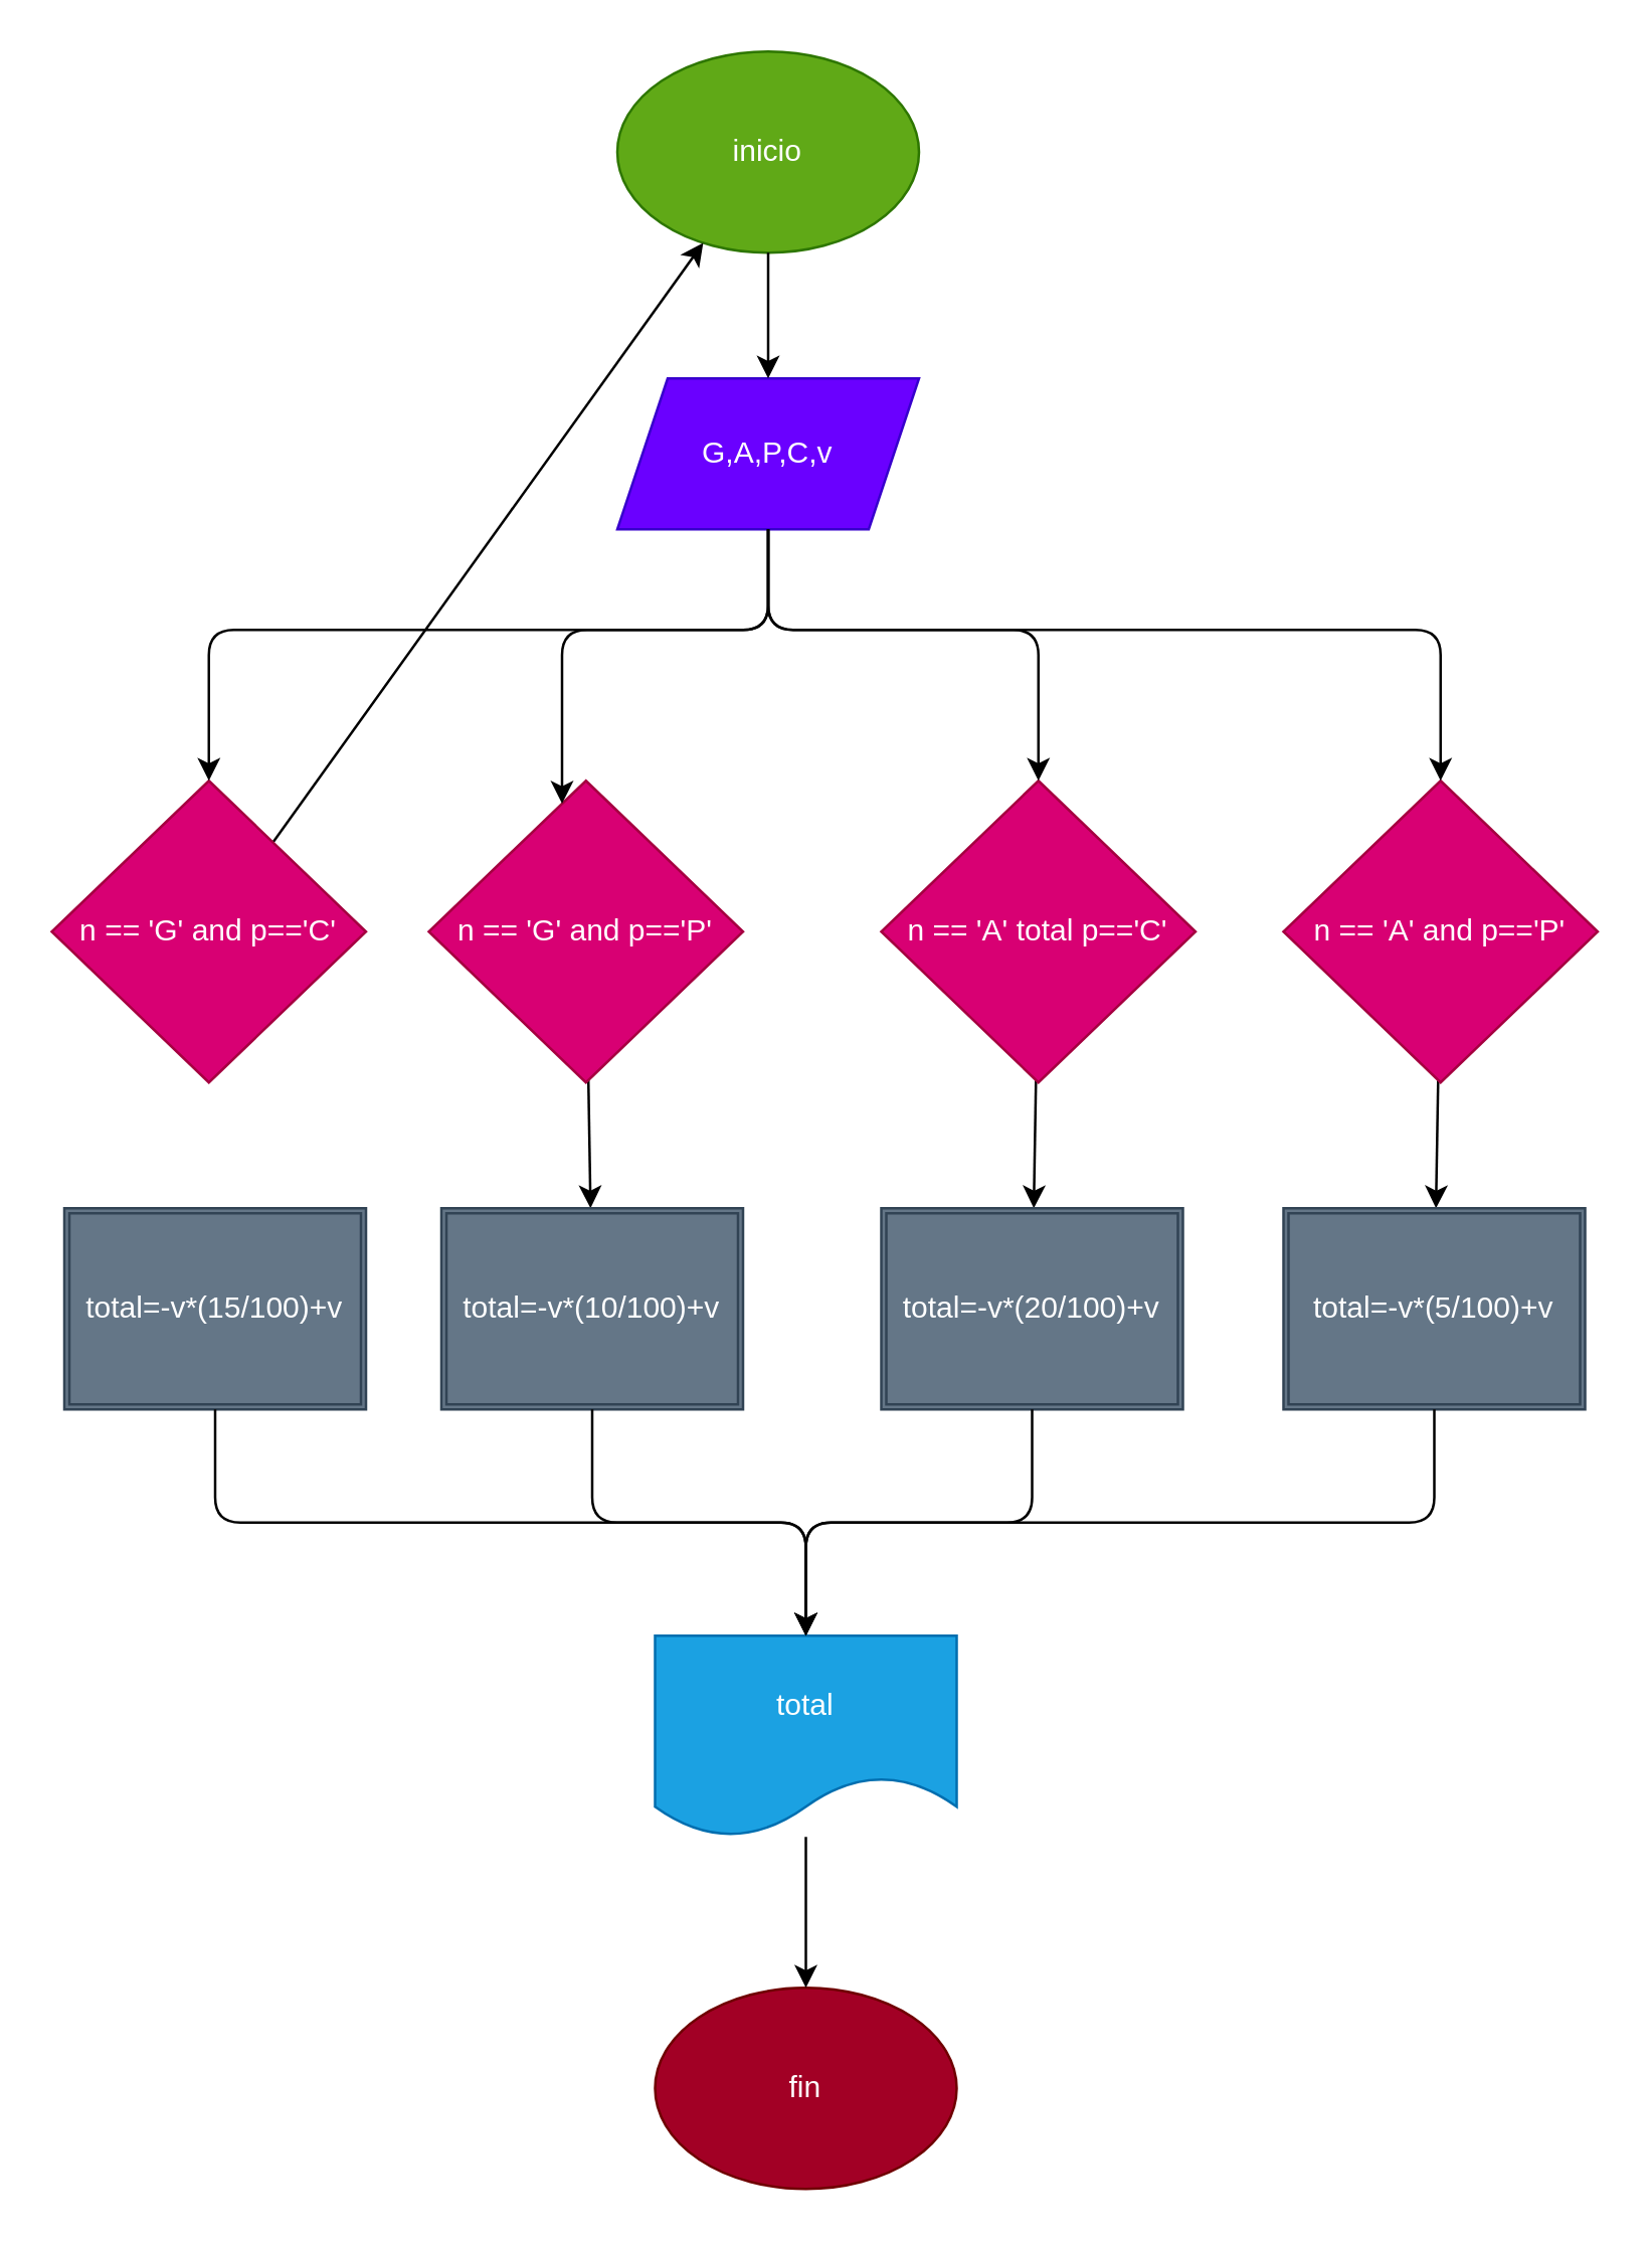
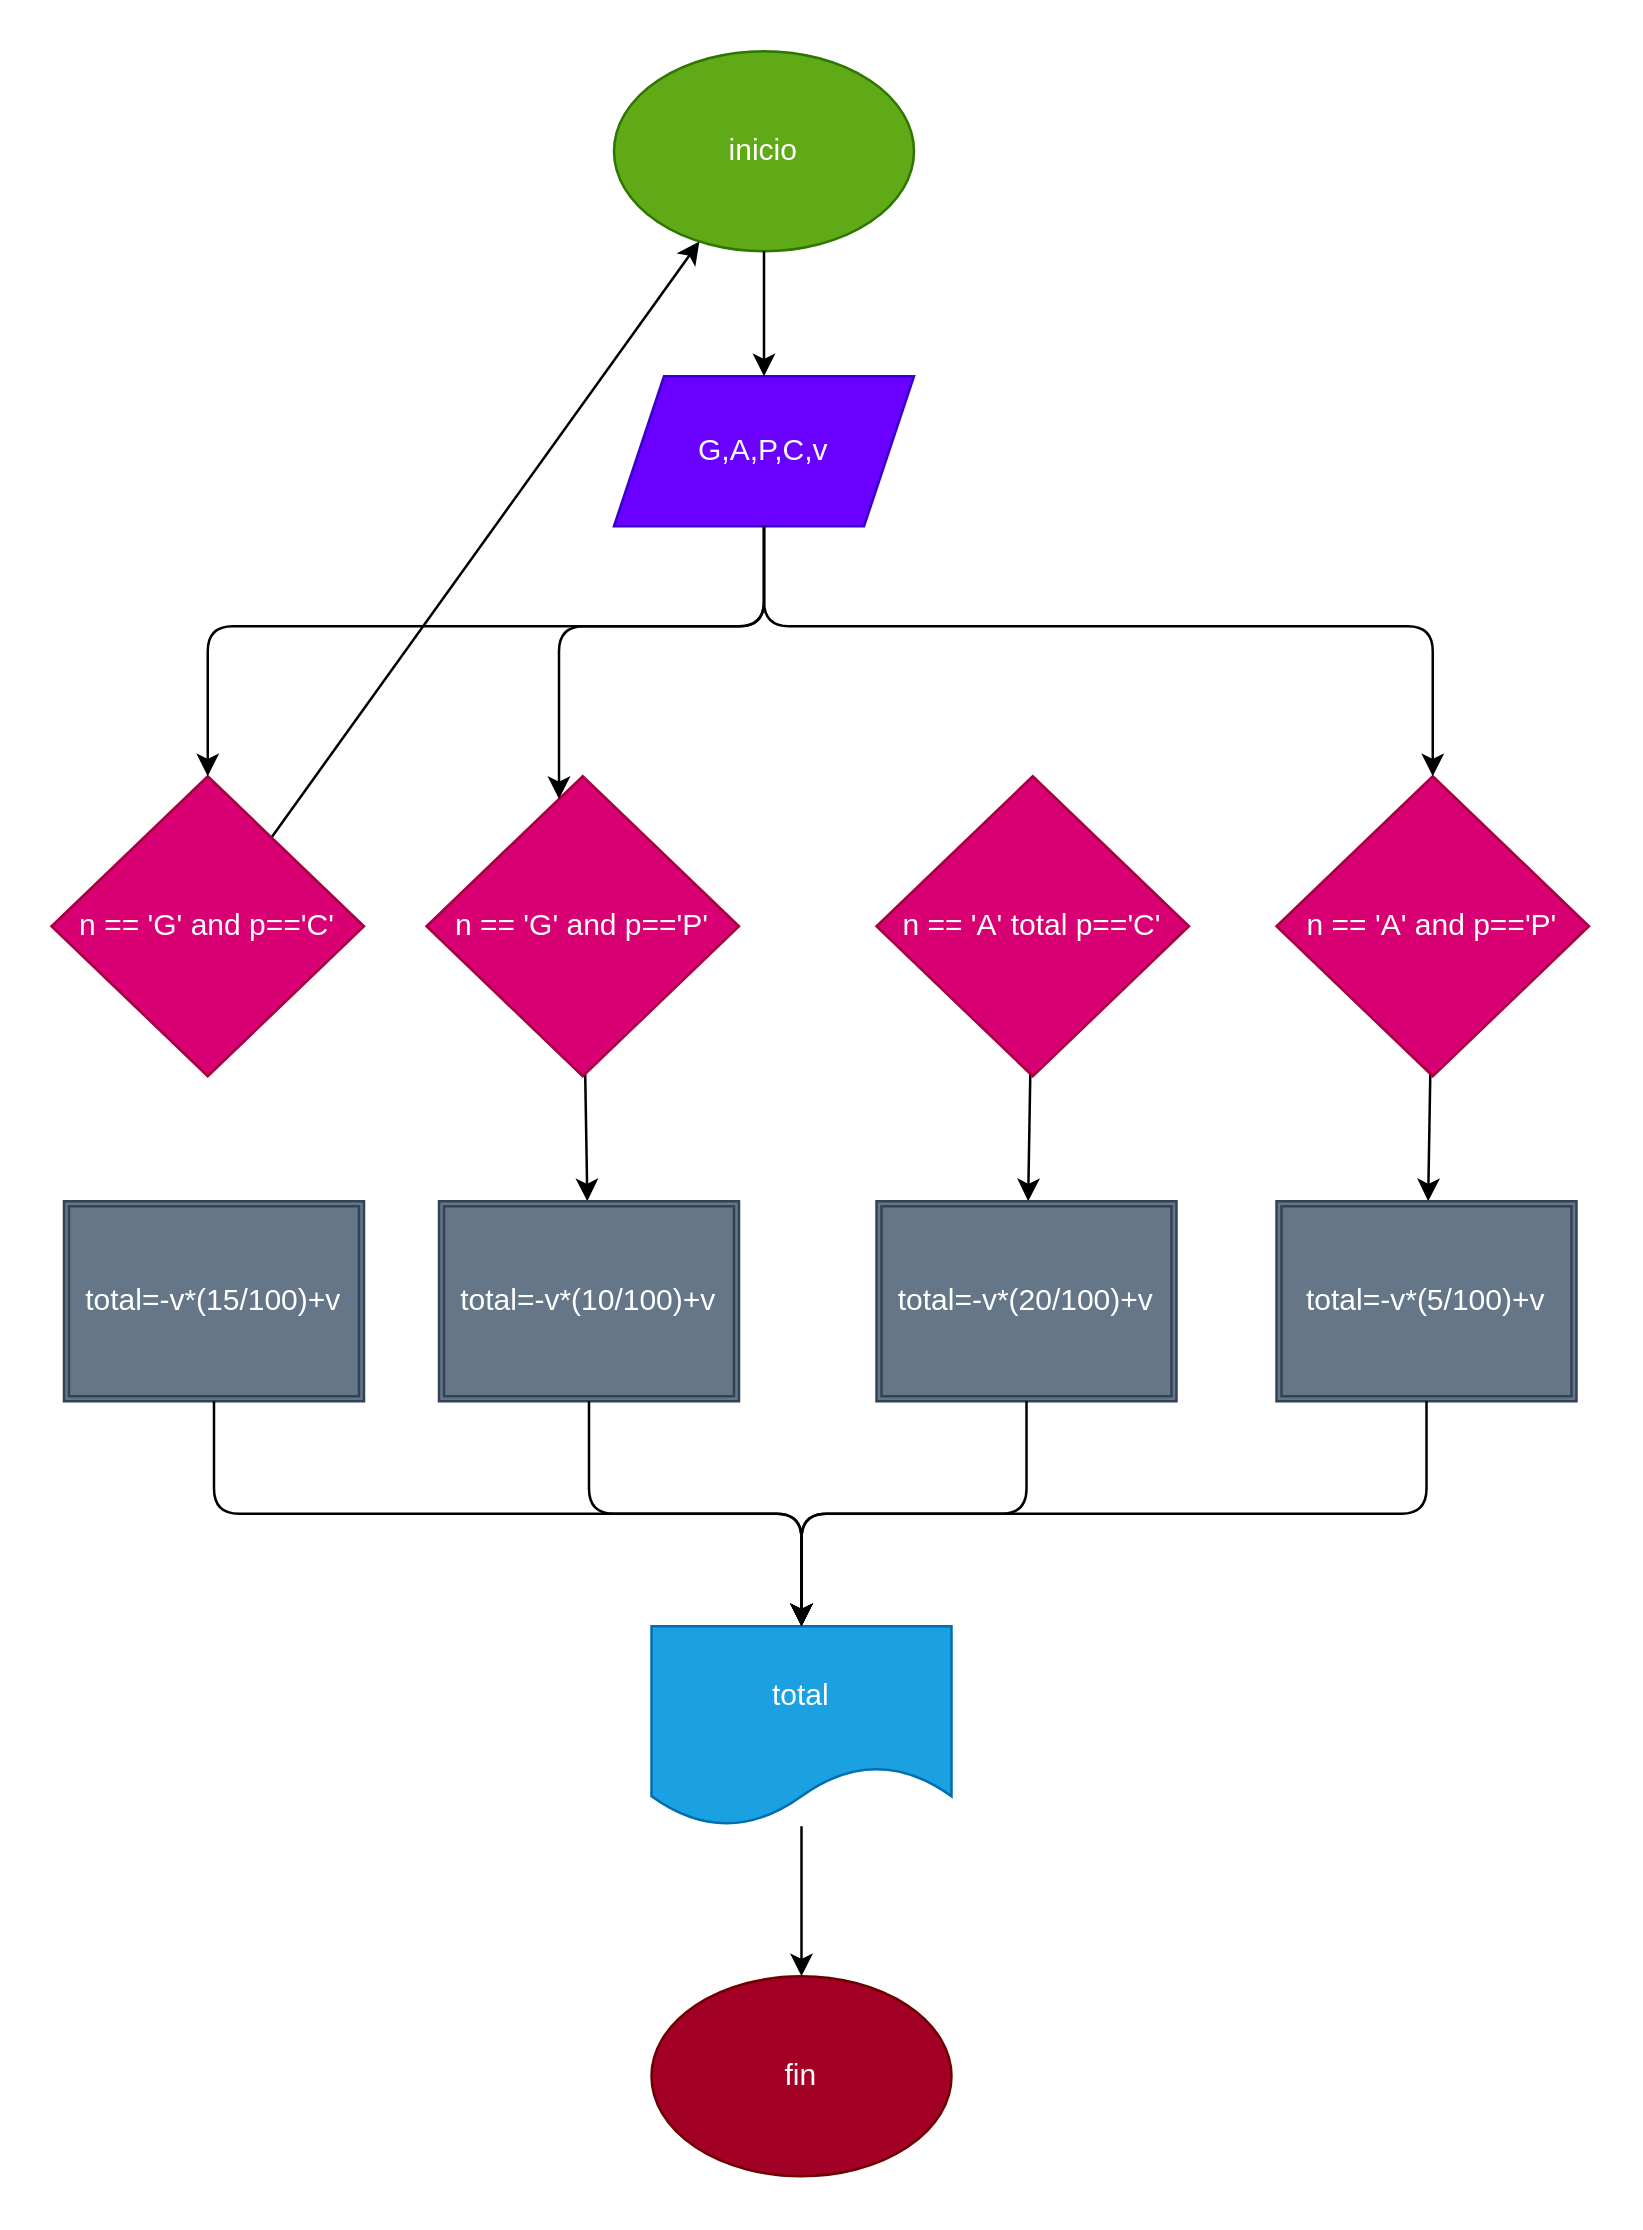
  <mxCell id="0" />
  <mxCell id="1" parent="0" />
  <mxCell id="2" value="inicio" style="ellipse;whiteSpace=wrap;html=1;fillColor=#60a917;fontColor=#ffffff;strokeColor=#2D7600;" parent="1" vertex="1"><mxGeometry x="245" y="20" width="120" height="80" as="geometry" /></mxCell>
  <mxCell id="3" value="G,A,P,C,v" style="shape=parallelogram;perimeter=parallelogramPerimeter;whiteSpace=wrap;html=1;fixedSize=1;fillColor=#6a00ff;fontColor=#ffffff;strokeColor=#3700CC;" parent="1" vertex="1"><mxGeometry x="245" y="150" width="120" height="60" as="geometry" /></mxCell>
  <mxCell id="4" style="edgeStyle=none;html=1;" edge="1" parent="1" source="5" target="19"><mxGeometry relative="1" as="geometry" /></mxCell>
  <mxCell id="5" value="n == 'G' and p=='P'" style="rhombus;whiteSpace=wrap;html=1;fillColor=#d80073;fontColor=#ffffff;strokeColor=#A50040;" parent="1" vertex="1"><mxGeometry x="170" y="310" width="125" height="120" as="geometry" /></mxCell>
  <mxCell id="6" value="fin" style="ellipse;whiteSpace=wrap;html=1;fillColor=#a20025;fontColor=#ffffff;strokeColor=#6F0000;" parent="1" vertex="1"><mxGeometry x="260" y="790" width="120" height="80" as="geometry" /></mxCell>
  <mxCell id="7" value="" style="endArrow=classic;html=1;" parent="1" source="2" target="3" edge="1"><mxGeometry width="50" height="50" relative="1" as="geometry"><mxPoint x="210" y="340" as="sourcePoint" /><mxPoint x="260" y="290" as="targetPoint" /></mxGeometry></mxCell>
  <mxCell id="8" style="edgeStyle=none;html=1;" edge="1" parent="1" source="9" target="20"><mxGeometry relative="1" as="geometry" /></mxCell>
  <mxCell id="9" value="n == 'A' total p=='C'" style="rhombus;whiteSpace=wrap;html=1;fillColor=#d80073;fontColor=#ffffff;strokeColor=#A50040;" vertex="1" parent="1"><mxGeometry x="350" y="310" width="125" height="120" as="geometry" /></mxCell>
  <mxCell id="10" style="edgeStyle=none;html=1;" edge="1" parent="1" source="11" target="2"><mxGeometry relative="1" as="geometry" /></mxCell>
  <mxCell id="11" value="n == 'G' and p=='C'" style="rhombus;whiteSpace=wrap;html=1;fillColor=#d80073;fontColor=#ffffff;strokeColor=#A50040;" vertex="1" parent="1"><mxGeometry x="20" y="310" width="125" height="120" as="geometry" /></mxCell>
  <mxCell id="12" style="edgeStyle=none;html=1;" edge="1" parent="1" source="13" target="21"><mxGeometry relative="1" as="geometry" /></mxCell>
  <mxCell id="13" value="n == 'A' and p=='P'" style="rhombus;whiteSpace=wrap;html=1;fillColor=#d80073;fontColor=#ffffff;strokeColor=#A50040;" vertex="1" parent="1"><mxGeometry x="510" y="310" width="125" height="120" as="geometry" /></mxCell>
  <mxCell id="14" value="" style="edgeStyle=elbowEdgeStyle;elbow=vertical;endArrow=classic;html=1;" edge="1" parent="1" source="3" target="5"><mxGeometry width="50" height="50" relative="1" as="geometry"><mxPoint x="310" y="350" as="sourcePoint" /><mxPoint x="360" y="300" as="targetPoint" /><Array as="points"><mxPoint x="223" y="250" /></Array></mxGeometry></mxCell>
  <mxCell id="15" value="" style="edgeStyle=elbowEdgeStyle;elbow=vertical;endArrow=classic;html=1;" edge="1" parent="1" source="3" target="11"><mxGeometry width="50" height="50" relative="1" as="geometry"><mxPoint x="310" y="350" as="sourcePoint" /><mxPoint x="360" y="300" as="targetPoint" /><Array as="points"><mxPoint x="305" y="250" /></Array></mxGeometry></mxCell>
  <mxCell id="16" value="" style="edgeStyle=elbowEdgeStyle;elbow=vertical;endArrow=classic;html=1;" edge="1" parent="1" source="3" target="13"><mxGeometry width="50" height="50" relative="1" as="geometry"><mxPoint x="315" y="220" as="sourcePoint" /><mxPoint x="92.5" y="320" as="targetPoint" /><Array as="points"><mxPoint x="450" y="250" /></Array></mxGeometry></mxCell>
- <mxCell id="17" value="" style="edgeStyle=elbowEdgeStyle;elbow=vertical;endArrow=classic;html=1;entryX=0.5;entryY=0;entryDx=0;entryDy=0;" edge="1" parent="1" source="3" target="9"><mxGeometry width="50" height="50" relative="1" as="geometry"><mxPoint x="315" y="220" as="sourcePoint" /><mxPoint x="592.5" y="290" as="targetPoint" /><Array as="points"><mxPoint x="390" y="250" /></Array></mxGeometry></mxCell>
  <mxCell id="18" value="total=-v*(15/100)+v" style="shape=ext;double=1;rounded=0;whiteSpace=wrap;html=1;fillColor=#647687;fontColor=#ffffff;strokeColor=#314354;" vertex="1" parent="1"><mxGeometry x="25" y="480" width="120" height="80" as="geometry" /></mxCell>
  <mxCell id="19" value="total=-v*(10/100)+v" style="shape=ext;double=1;rounded=0;whiteSpace=wrap;html=1;fillColor=#647687;fontColor=#ffffff;strokeColor=#314354;" vertex="1" parent="1"><mxGeometry x="175" y="480" width="120" height="80" as="geometry" /></mxCell>
  <mxCell id="20" value="total=-v*(20/100)+v" style="shape=ext;double=1;rounded=0;whiteSpace=wrap;html=1;fillColor=#647687;fontColor=#ffffff;strokeColor=#314354;" vertex="1" parent="1"><mxGeometry x="350" y="480" width="120" height="80" as="geometry" /></mxCell>
  <mxCell id="21" value="total=-v*(5/100)+v" style="shape=ext;double=1;rounded=0;whiteSpace=wrap;html=1;fillColor=#647687;fontColor=#ffffff;strokeColor=#314354;" vertex="1" parent="1"><mxGeometry x="510" y="480" width="120" height="80" as="geometry" /></mxCell>
  <mxCell id="22" style="edgeStyle=none;html=1;" edge="1" parent="1" source="23" target="6"><mxGeometry relative="1" as="geometry" /></mxCell>
  <mxCell id="23" value="total" style="shape=document;whiteSpace=wrap;html=1;boundedLbl=1;fillColor=#1ba1e2;fontColor=#ffffff;strokeColor=#006EAF;" vertex="1" parent="1"><mxGeometry x="260" y="650" width="120" height="80" as="geometry" /></mxCell>
  <mxCell id="24" value="" style="edgeStyle=elbowEdgeStyle;elbow=vertical;endArrow=classic;html=1;" edge="1" parent="1" source="21" target="23"><mxGeometry width="50" height="50" relative="1" as="geometry"><mxPoint x="320" y="670" as="sourcePoint" /><mxPoint x="370" y="620" as="targetPoint" /></mxGeometry></mxCell>
  <mxCell id="25" value="" style="edgeStyle=elbowEdgeStyle;elbow=vertical;endArrow=classic;html=1;" edge="1" parent="1" source="20" target="23"><mxGeometry width="50" height="50" relative="1" as="geometry"><mxPoint x="580" y="570" as="sourcePoint" /><mxPoint x="330" y="660" as="targetPoint" /></mxGeometry></mxCell>
  <mxCell id="26" value="" style="edgeStyle=elbowEdgeStyle;elbow=vertical;endArrow=classic;html=1;" edge="1" parent="1" source="19" target="23"><mxGeometry width="50" height="50" relative="1" as="geometry"><mxPoint x="420" y="570" as="sourcePoint" /><mxPoint x="330" y="660" as="targetPoint" /></mxGeometry></mxCell>
  <mxCell id="27" value="" style="edgeStyle=elbowEdgeStyle;elbow=vertical;endArrow=classic;html=1;" edge="1" parent="1" source="18" target="23"><mxGeometry width="50" height="50" relative="1" as="geometry"><mxPoint x="430" y="580" as="sourcePoint" /><mxPoint x="340" y="670" as="targetPoint" /></mxGeometry></mxCell>
